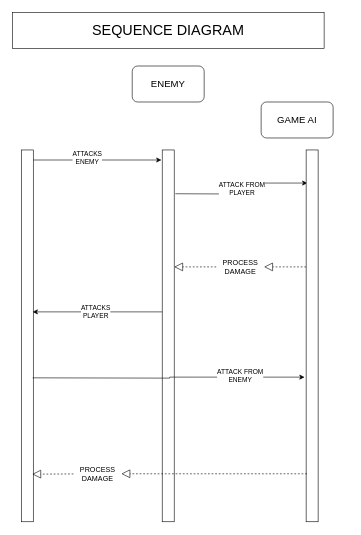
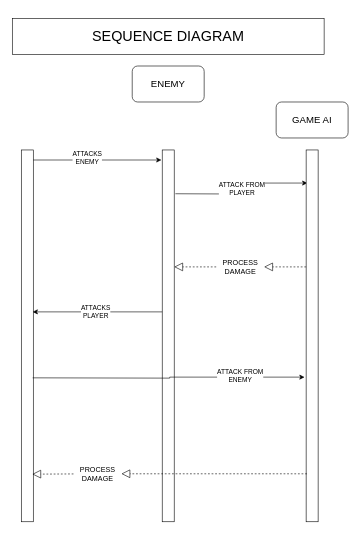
  <mxCell id="0" />
  <mxCell id="1" parent="0" />
  <mxCell id="2" style="edgeStyle=orthogonalEdgeStyle;rounded=0;orthogonalLoop=1;jettySize=auto;html=1;exitX=0.917;exitY=0.027;exitDx=0;exitDy=0;entryX=-0.067;entryY=0.027;entryDx=0;entryDy=0;entryPerimeter=0;exitPerimeter=0;" edge="1" parent="1" source="6" target="10"><mxGeometry relative="1" as="geometry" /></mxCell>
  <mxCell id="3" value="ATTACKS&lt;br&gt;ENEMY" style="edgeLabel;html=1;align=center;verticalAlign=middle;resizable=0;points=[];" vertex="1" connectable="0" parent="2"><mxGeometry x="-0.164" y="4" relative="1" as="geometry"><mxPoint x="1" as="offset" /></mxGeometry></mxCell>
  <mxCell id="4" style="edgeStyle=orthogonalEdgeStyle;rounded=0;orthogonalLoop=1;jettySize=auto;html=1;entryX=0.1;entryY=0.089;entryDx=0;entryDy=0;entryPerimeter=0;" edge="1" parent="1" target="11"><mxGeometry relative="1" as="geometry"><mxPoint x="292" y="322" as="sourcePoint" /></mxGeometry></mxCell>
  <mxCell id="5" value="ATTACK FROM&lt;br&gt;PLAYER" style="edgeLabel;html=1;align=center;verticalAlign=middle;resizable=0;points=[];" vertex="1" connectable="0" parent="4"><mxGeometry x="-0.003" relative="1" as="geometry"><mxPoint x="1" as="offset" /></mxGeometry></mxCell>
  <mxCell id="6" value="" style="rounded=0;whiteSpace=wrap;html=1;" vertex="1" parent="1"><mxGeometry x="35" y="249" width="20" height="620" as="geometry" /></mxCell>
- <mxCell id="7" value="&lt;font style=&quot;font-size: 24px;&quot;&gt;SEQUENCE DIAGRAM&lt;/font&gt;" style="rounded=0;whiteSpace=wrap;html=1;" vertex="1" parent="1"><mxGeometry x="20" y="20" width="520" height="60" as="geometry" /></mxCell>
+ <mxCell id="7" value="&lt;font style=&quot;font-size: 24px;&quot;&gt;SEQUENCE DIAGRAM&lt;/font&gt;" style="rounded=0;whiteSpace=wrap;html=1;" vertex="1" parent="1"><mxGeometry x="20" y="30" width="520" height="60" as="geometry" /></mxCell>
  <mxCell id="8" value="&lt;font size=&quot;3&quot;&gt;ENEMY&lt;/font&gt;" style="rounded=1;whiteSpace=wrap;html=1;" vertex="1" parent="1"><mxGeometry x="220" y="109" width="120" height="60" as="geometry" /></mxCell>
- <mxCell id="9" value="&lt;font size=&quot;3&quot;&gt;GAME AI&lt;/font&gt;" style="rounded=1;whiteSpace=wrap;html=1;" vertex="1" parent="1"><mxGeometry x="435" y="169" width="120" height="60" as="geometry" /></mxCell>
+ <mxCell id="9" value="&lt;font size=&quot;3&quot;&gt;GAME AI&lt;/font&gt;" style="rounded=1;whiteSpace=wrap;html=1;" vertex="1" parent="1"><mxGeometry x="460" y="169" width="120" height="60" as="geometry" /></mxCell>
  <mxCell id="10" value="" style="rounded=0;whiteSpace=wrap;html=1;" vertex="1" parent="1"><mxGeometry x="270" y="249" width="20" height="620" as="geometry" /></mxCell>
  <mxCell id="11" value="" style="rounded=0;whiteSpace=wrap;html=1;" vertex="1" parent="1"><mxGeometry x="510" y="249" width="20" height="620" as="geometry" /></mxCell>
  <mxCell id="12" value="" style="endArrow=block;dashed=1;endFill=0;endSize=12;html=1;rounded=0;" edge="1" parent="1" source="14"><mxGeometry width="160" relative="1" as="geometry"><mxPoint x="510" y="444" as="sourcePoint" /><mxPoint x="290" y="444" as="targetPoint" /></mxGeometry></mxCell>
  <mxCell id="13" value="" style="endArrow=block;dashed=1;endFill=0;endSize=12;html=1;rounded=0;" edge="1" parent="1" target="14"><mxGeometry width="160" relative="1" as="geometry"><mxPoint x="510" y="444" as="sourcePoint" /><mxPoint x="290" y="444" as="targetPoint" /></mxGeometry></mxCell>
  <mxCell id="14" value="PROCESS&lt;br&gt;DAMAGE" style="text;html=1;align=center;verticalAlign=middle;resizable=0;points=[];autosize=1;strokeColor=none;fillColor=none;" vertex="1" parent="1"><mxGeometry x="360" y="424" width="80" height="40" as="geometry" /></mxCell>
  <mxCell id="15" style="edgeStyle=orthogonalEdgeStyle;rounded=0;orthogonalLoop=1;jettySize=auto;html=1;exitX=0.917;exitY=0.027;exitDx=0;exitDy=0;entryX=-0.067;entryY=0.027;entryDx=0;entryDy=0;entryPerimeter=0;exitPerimeter=0;" edge="1" parent="1"><mxGeometry relative="1" as="geometry"><mxPoint x="270" y="519" as="sourcePoint" /><mxPoint x="54" y="519" as="targetPoint" /></mxGeometry></mxCell>
  <mxCell id="16" value="ATTACKS&lt;br&gt;PLAYER" style="edgeLabel;html=1;align=center;verticalAlign=middle;resizable=0;points=[];" vertex="1" connectable="0" parent="15"><mxGeometry x="0.037" y="-1" relative="1" as="geometry"><mxPoint as="offset" /></mxGeometry></mxCell>
  <mxCell id="17" style="edgeStyle=orthogonalEdgeStyle;rounded=0;orthogonalLoop=1;jettySize=auto;html=1;exitX=0.917;exitY=0.027;exitDx=0;exitDy=0;exitPerimeter=0;entryX=-0.133;entryY=0.611;entryDx=0;entryDy=0;entryPerimeter=0;" edge="1" parent="1" target="11"><mxGeometry relative="1" as="geometry"><mxPoint x="54" y="629" as="sourcePoint" /><mxPoint x="502" y="629" as="targetPoint" /></mxGeometry></mxCell>
  <mxCell id="18" value="ATTACK FROM&lt;br&gt;ENEMY" style="edgeLabel;html=1;align=center;verticalAlign=middle;resizable=0;points=[];" vertex="1" connectable="0" parent="17"><mxGeometry x="-0.164" y="4" relative="1" as="geometry"><mxPoint x="155" as="offset" /></mxGeometry></mxCell>
  <mxCell id="19" value="" style="endArrow=block;dashed=1;endFill=0;endSize=12;html=1;rounded=0;entryX=0.917;entryY=0.872;entryDx=0;entryDy=0;entryPerimeter=0;" edge="1" source="21" parent="1" target="6"><mxGeometry width="160" relative="1" as="geometry"><mxPoint x="432" y="789" as="sourcePoint" /><mxPoint x="212" y="789" as="targetPoint" /></mxGeometry></mxCell>
  <mxCell id="20" value="" style="endArrow=block;dashed=1;endFill=0;endSize=12;html=1;rounded=0;exitX=0.067;exitY=0.871;exitDx=0;exitDy=0;exitPerimeter=0;" edge="1" target="21" parent="1" source="11"><mxGeometry width="160" relative="1" as="geometry"><mxPoint x="432" y="789" as="sourcePoint" /><mxPoint x="212" y="789" as="targetPoint" /></mxGeometry></mxCell>
  <mxCell id="21" value="PROCESS&lt;br&gt;DAMAGE" style="text;html=1;align=center;verticalAlign=middle;resizable=0;points=[];autosize=1;strokeColor=none;fillColor=none;" vertex="1" parent="1"><mxGeometry x="122" y="769" width="80" height="40" as="geometry" /></mxCell>
  <mxCell id="22" style="edgeStyle=orthogonalEdgeStyle;rounded=0;orthogonalLoop=1;jettySize=auto;html=1;exitX=0.5;exitY=1;exitDx=0;exitDy=0;" edge="1" parent="1" source="10" target="10"><mxGeometry relative="1" as="geometry" /></mxCell>
